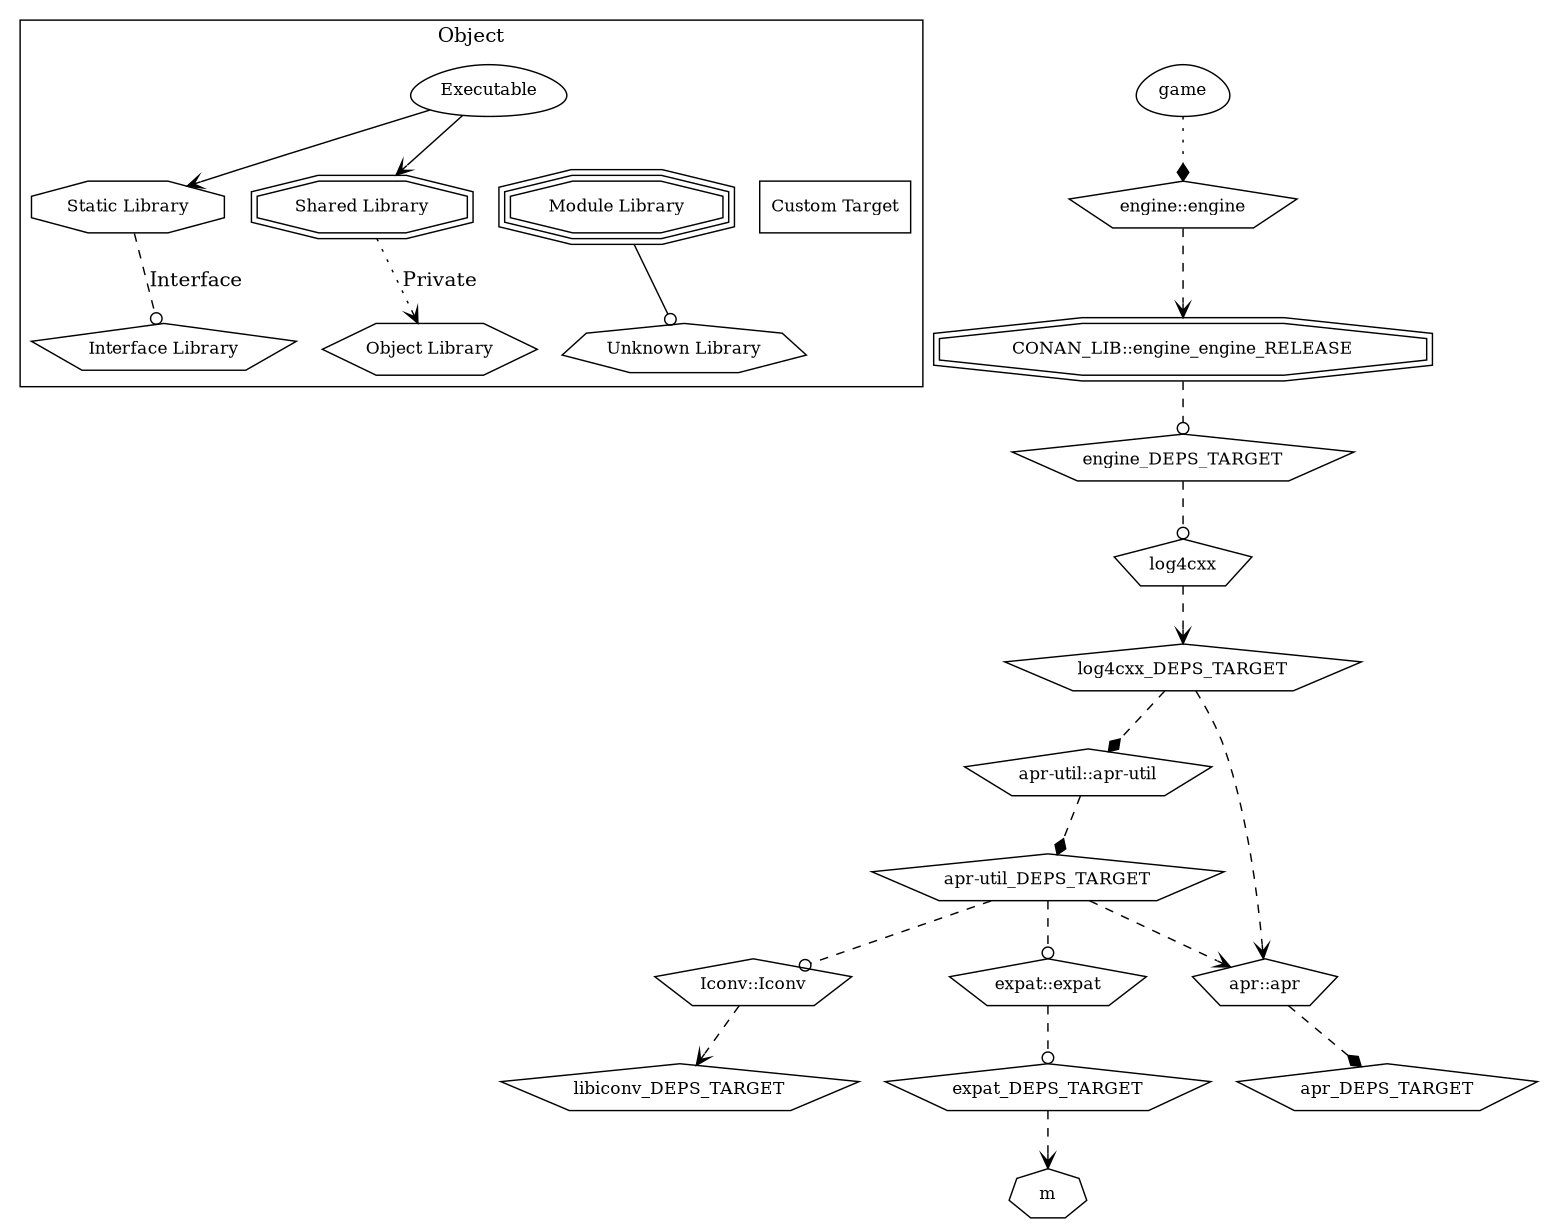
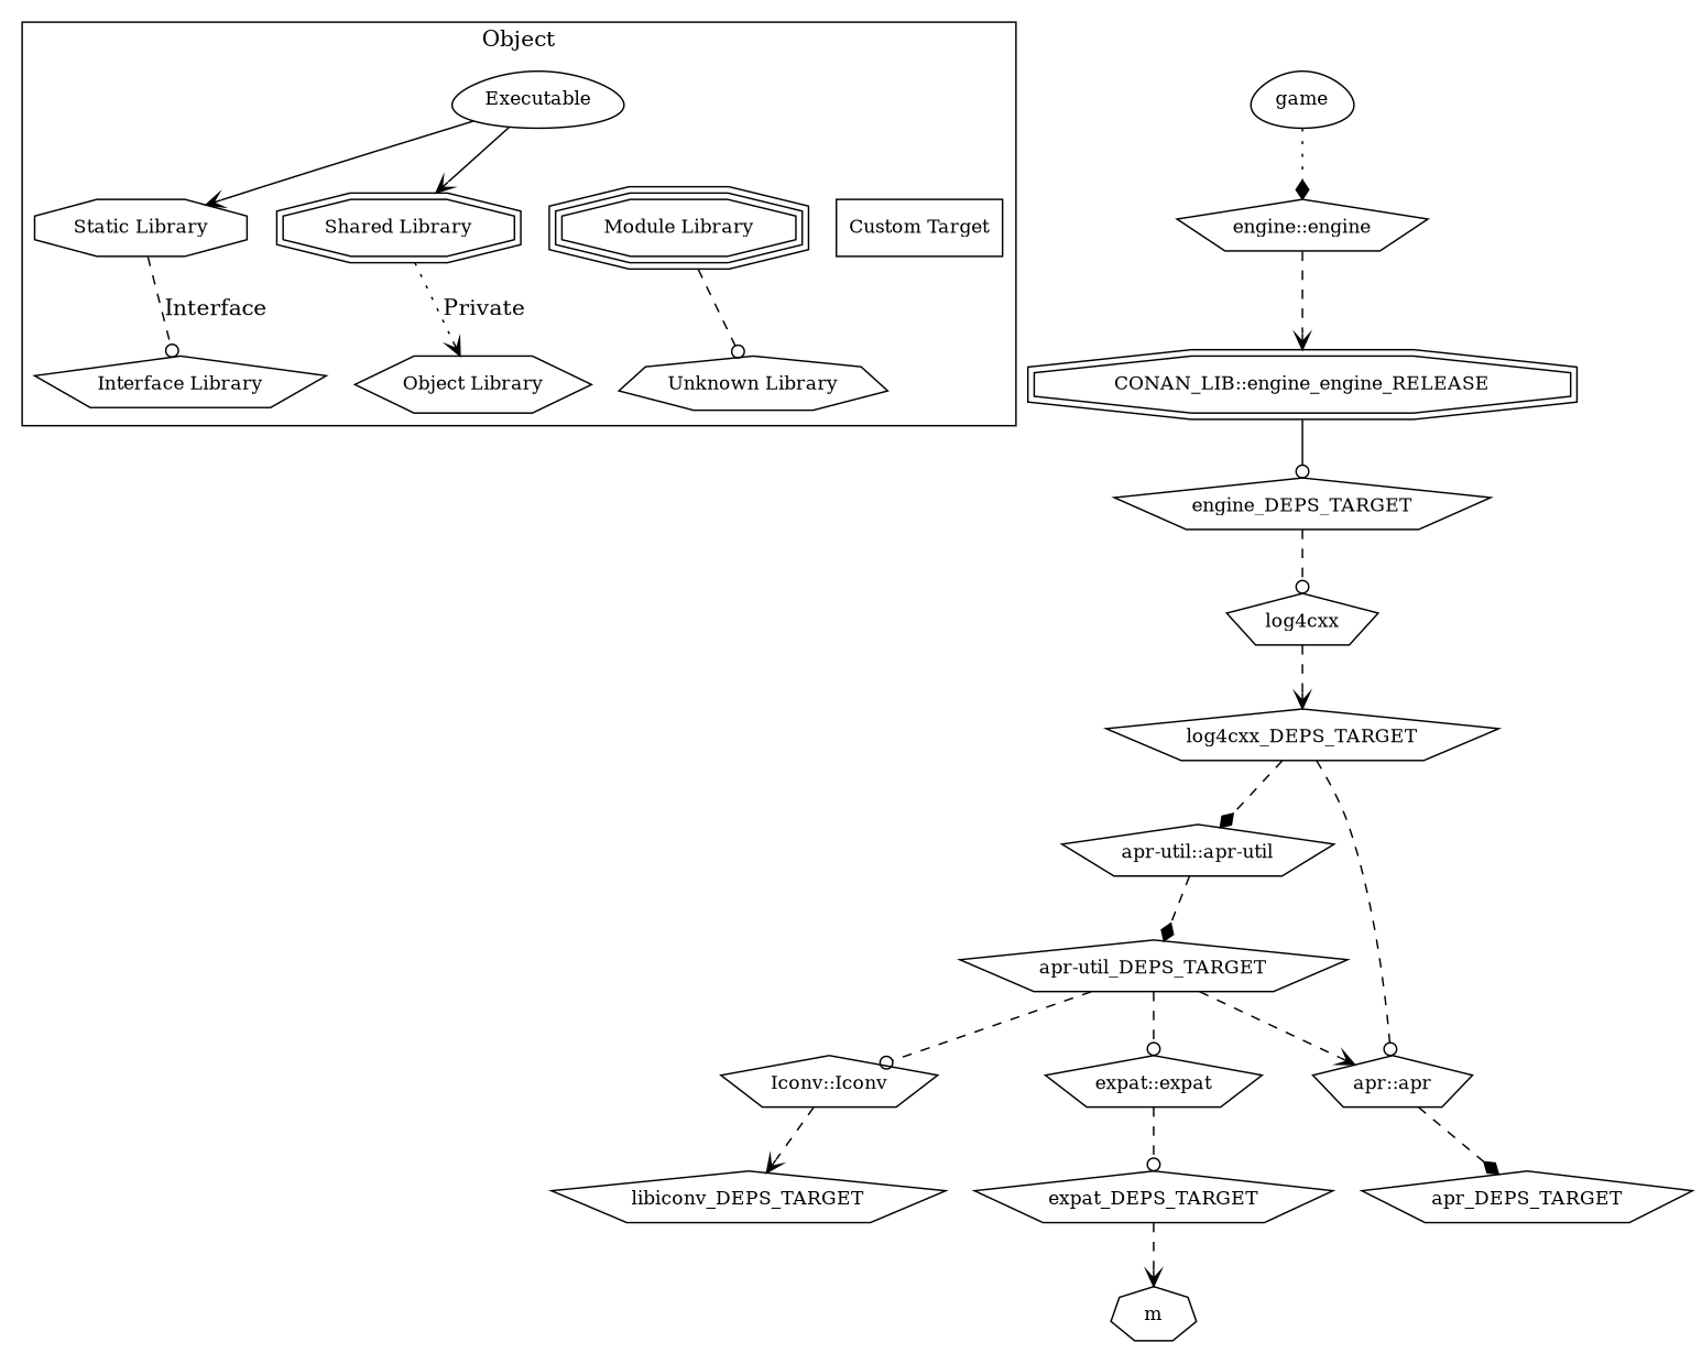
  digraph {
    node [fontsize=12 shape=pentagon]
    edge [arrowhead=vee style=dashed]
    n1 [label=Executable shape=egg]
    n2 [label="Static Library" shape=octagon]
    n3 [label="Shared Library" shape=doubleoctagon]
    n4 [label="Module Library" shape=tripleoctagon]
    n5 [label="Custom Target" shape=box]
    n6 [label="Interface Library"]
    n7 [label="Object Library" shape=hexagon]
    n8 [label="Unknown Library" shape=septagon]
    n9 [label=game shape=egg]
    n10 [label="engine::engine"]
    n11 [label="CONAN_LIB::engine_engine_RELEASE" shape=doubleoctagon]
    n12 [label=engine_DEPS_TARGET]
    n13 [label=log4cxx]
    n14 [label=log4cxx_DEPS_TARGET]
    n15 [label="apr-util::apr-util"]
    n16 [label="apr::apr"]
    n17 [label="apr-util_DEPS_TARGET"]
    n18 [label=apr_DEPS_TARGET]
    n19 [label="Iconv::Iconv"]
    n20 [label="expat::expat"]
    n21 [label=libiconv_DEPS_TARGET]
    n22 [label=expat_DEPS_TARGET]
    n23 [label=m shape=septagon]
    subgraph cluster_1 {
      color=black
      label=Object
      n1
      n2
      n3
      n4
      n5
      n6
      n7
      n8
    }
    n1 -> n2 [style=solid]
    n1 -> n3 [style=solid]
    n1 -> n4 [style=invis arrowhead=""]
    n1 -> n5 [style=invis arrowhead=""]
    n2 -> n6 [arrowhead=odot label=Interface]
    n3 -> n7 [label=Private style=dotted]
-   n4 -> n8 [arrowhead=odot style=solid]
+   n4 -> n8 [arrowhead=odot]
    n9 -> n10 [arrowhead=diamond style=dotted]
    n10 -> n11
-   n11 -> n12 [arrowhead=odot]
+   n11 -> n12 [arrowhead=odot style=solid]
    n12 -> n13 [arrowhead=odot]
    n13 -> n14
    n14 -> n15 [arrowhead=diamond]
-   n14 -> n16
+   n14 -> n16 [arrowhead=odot]
    n15 -> n17 [arrowhead=diamond]
    n16 -> n18 [arrowhead=diamond]
    n17 -> n16
    n17 -> n19 [arrowhead=odot]
    n17 -> n20 [arrowhead=odot]
    n19 -> n21
    n20 -> n22 [arrowhead=odot]
    n22 -> n23
  }
